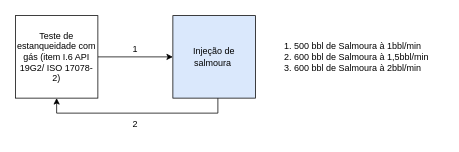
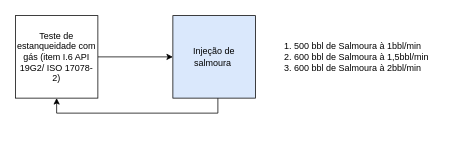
  <mxCell id="0" />
  <mxCell id="1" parent="0" />
  <mxCell id="2" style="edgeStyle=orthogonalEdgeStyle;rounded=0;orthogonalLoop=1;jettySize=auto;html=1;" edge="1" parent="1" source="3" target="5"><mxGeometry relative="1" as="geometry" /></mxCell>
  <mxCell id="3" value="Teste de estanqueidade com gás (item I.6 API 19G2/ ISO 17078-2)" style="whiteSpace=wrap;html=1;aspect=fixed;" vertex="1" parent="1"><mxGeometry x="20" y="20" width="110" height="110" as="geometry" /></mxCell>
  <mxCell id="4" style="edgeStyle=orthogonalEdgeStyle;rounded=0;orthogonalLoop=1;jettySize=auto;html=1;entryX=0.5;entryY=1;entryDx=0;entryDy=0;" edge="1" parent="1" source="5" target="3"><mxGeometry relative="1" as="geometry"><Array as="points"><mxPoint x="290" y="150" /><mxPoint x="75" y="150" /></Array></mxGeometry></mxCell>
  <mxCell id="5" value="Injeção de salmoura&amp;nbsp;" style="whiteSpace=wrap;html=1;aspect=fixed;fillColor=#dae8fc;" vertex="1" parent="1"><mxGeometry x="230" y="20" width="110" height="110" as="geometry" /></mxCell>
  <mxCell id="6" value="&lt;ol&gt;&lt;li&gt;500 bbl de Salmoura à 1bbl/min&amp;nbsp;&lt;/li&gt;&lt;li&gt;600 bbl de Salmoura à 1,5bbl/min&lt;br&gt;&lt;/li&gt;&lt;li&gt;600 bbl de Salmoura à 2bbl/min&lt;br&gt;&lt;/li&gt;&lt;/ol&gt;" style="text;strokeColor=none;fillColor=none;html=1;whiteSpace=wrap;verticalAlign=middle;overflow=hidden;" vertex="1" parent="1"><mxGeometry x="350" y="35" width="240" height="80" as="geometry" /></mxCell>
- <mxCell id="7" value="1" style="text;html=1;strokeColor=none;fillColor=none;align=center;verticalAlign=middle;whiteSpace=wrap;rounded=0;" vertex="1" parent="1"><mxGeometry x="150" y="50" width="60" height="30" as="geometry" /></mxCell>
- <mxCell id="8" value="2" style="text;html=1;strokeColor=none;fillColor=none;align=center;verticalAlign=middle;whiteSpace=wrap;rounded=0;" vertex="1" parent="1"><mxGeometry x="150" y="150" width="60" height="30" as="geometry" /></mxCell>
